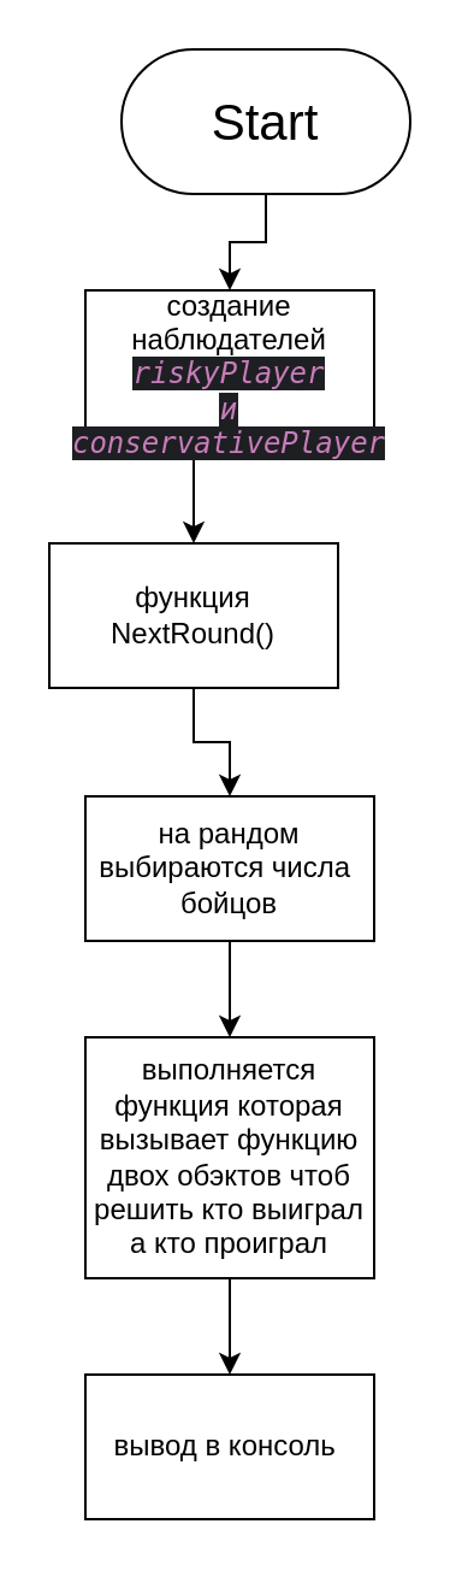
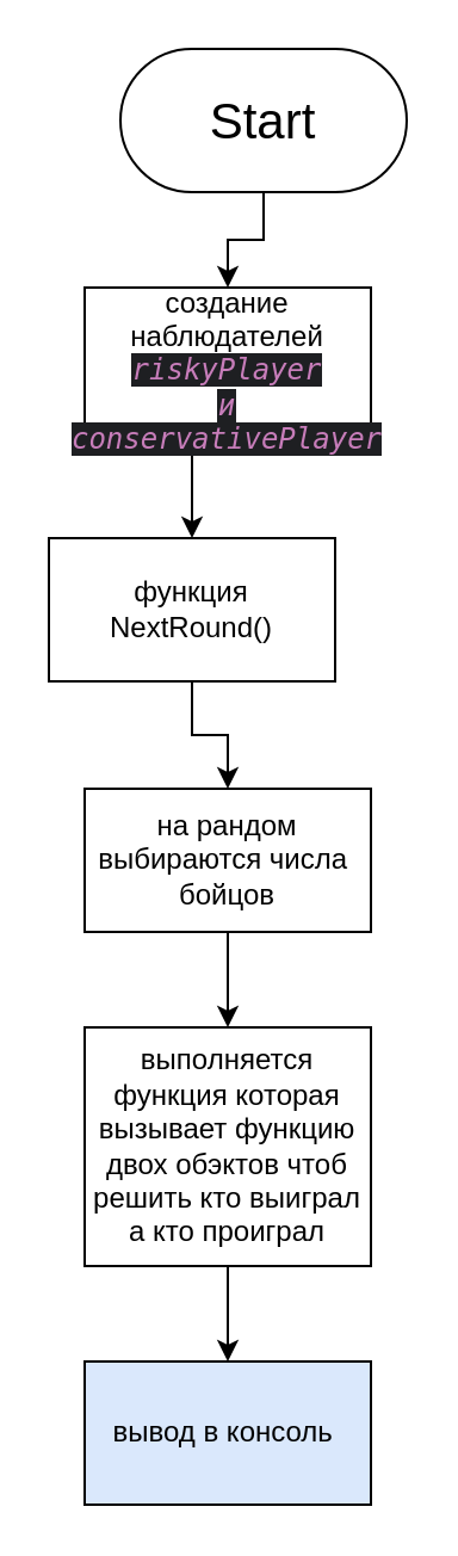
  <mxCell id="0" />
  <mxCell id="1" parent="0" />
  <mxCell id="2" style="edgeStyle=orthogonalEdgeStyle;rounded=0;orthogonalLoop=1;jettySize=auto;html=1;exitX=0.5;exitY=1;exitDx=0;exitDy=0;entryX=0.5;entryY=0;entryDx=0;entryDy=0;" edge="1" parent="1" source="3" target="5"><mxGeometry relative="1" as="geometry"><mxPoint x="-15" y="110" as="targetPoint" /><Array as="points" /></mxGeometry></mxCell>
  <mxCell id="3" value="Start" style="rounded=1;whiteSpace=wrap;html=1;arcSize=50;fontSize=21;" vertex="1" parent="1"><mxGeometry x="50" y="20" width="120" height="60" as="geometry" /></mxCell>
  <mxCell id="4" style="edgeStyle=orthogonalEdgeStyle;rounded=0;orthogonalLoop=1;jettySize=auto;html=1;exitX=0.5;exitY=1;exitDx=0;exitDy=0;entryX=0.5;entryY=0;entryDx=0;entryDy=0;" edge="1" parent="1" source="5" target="7"><mxGeometry relative="1" as="geometry" /></mxCell>
  <mxCell id="5" value="создание наблюдателей&lt;div&gt;&lt;span style=&quot;color: rgb(199, 125, 186); font-style: italic; font-family: &amp;quot;JetBrains Mono&amp;quot;, monospace; background-color: rgb(30, 31, 34);&quot;&gt;riskyPlayer&lt;br&gt;и&lt;br&gt;conservativePlayer&lt;/span&gt;&lt;/div&gt;" style="whiteSpace=wrap;html=1;" vertex="1" parent="1"><mxGeometry x="35" y="120" width="120" height="70" as="geometry" /></mxCell>
  <mxCell id="6" value="" style="edgeStyle=orthogonalEdgeStyle;rounded=0;orthogonalLoop=1;jettySize=auto;html=1;" edge="1" parent="1" source="7" target="9"><mxGeometry relative="1" as="geometry" /></mxCell>
  <mxCell id="7" value="функция NextRound()" style="whiteSpace=wrap;html=1;" vertex="1" parent="1"><mxGeometry x="20" y="225" width="120" height="60" as="geometry" /></mxCell>
  <mxCell id="8" value="" style="edgeStyle=orthogonalEdgeStyle;rounded=0;orthogonalLoop=1;jettySize=auto;html=1;" edge="1" parent="1" source="9" target="11"><mxGeometry relative="1" as="geometry" /></mxCell>
  <mxCell id="9" value="на рандом выбираются числа&amp;nbsp;&lt;br&gt;бойцов" style="whiteSpace=wrap;html=1;" vertex="1" parent="1"><mxGeometry x="35" y="330" width="120" height="60" as="geometry" /></mxCell>
  <mxCell id="10" value="" style="edgeStyle=orthogonalEdgeStyle;rounded=0;orthogonalLoop=1;jettySize=auto;html=1;" edge="1" parent="1" source="11" target="12"><mxGeometry relative="1" as="geometry" /></mxCell>
  <mxCell id="11" value="выполняется функция которая вызывает функцию двох обэктов чтоб решить кто выиграл а кто проиграл" style="whiteSpace=wrap;html=1;" vertex="1" parent="1"><mxGeometry x="35" y="430" width="120" height="100" as="geometry" /></mxCell>
- <mxCell id="12" value="вывод в консоль&amp;nbsp;" style="whiteSpace=wrap;html=1;" vertex="1" parent="1"><mxGeometry x="35" y="570" width="120" height="60" as="geometry" /></mxCell>
+ <mxCell id="12" value="вывод в консоль&amp;nbsp;" style="whiteSpace=wrap;html=1;fillColor=#dae8fc;" vertex="1" parent="1"><mxGeometry x="35" y="570" width="120" height="60" as="geometry" /></mxCell>
